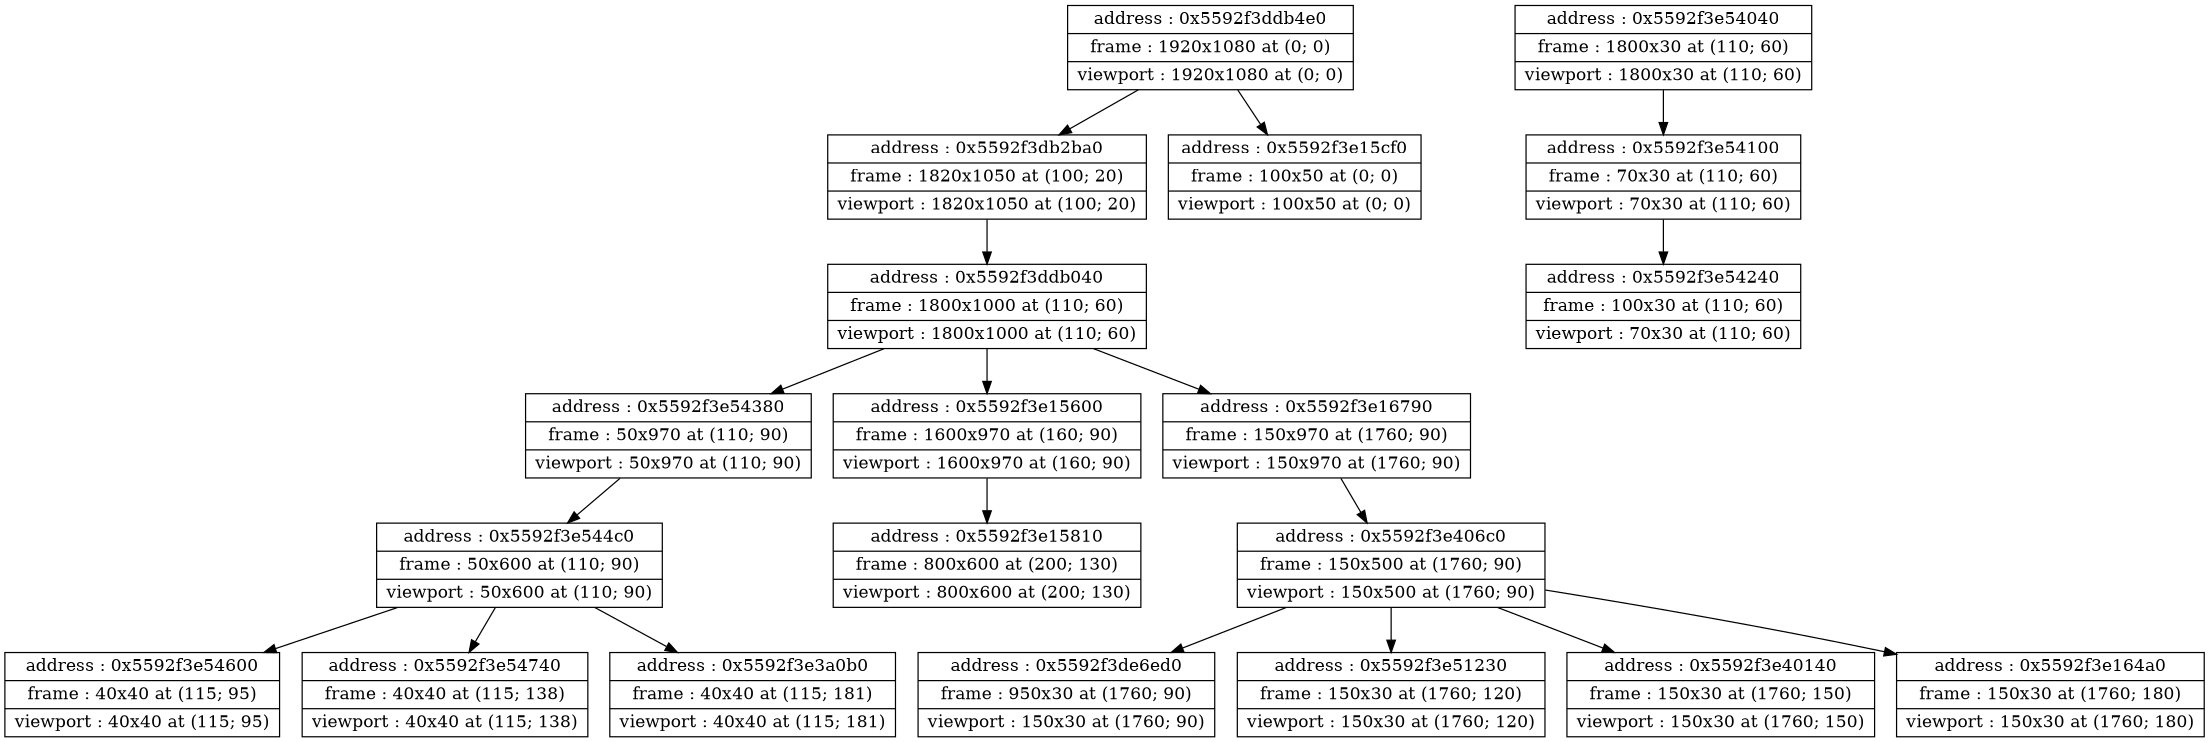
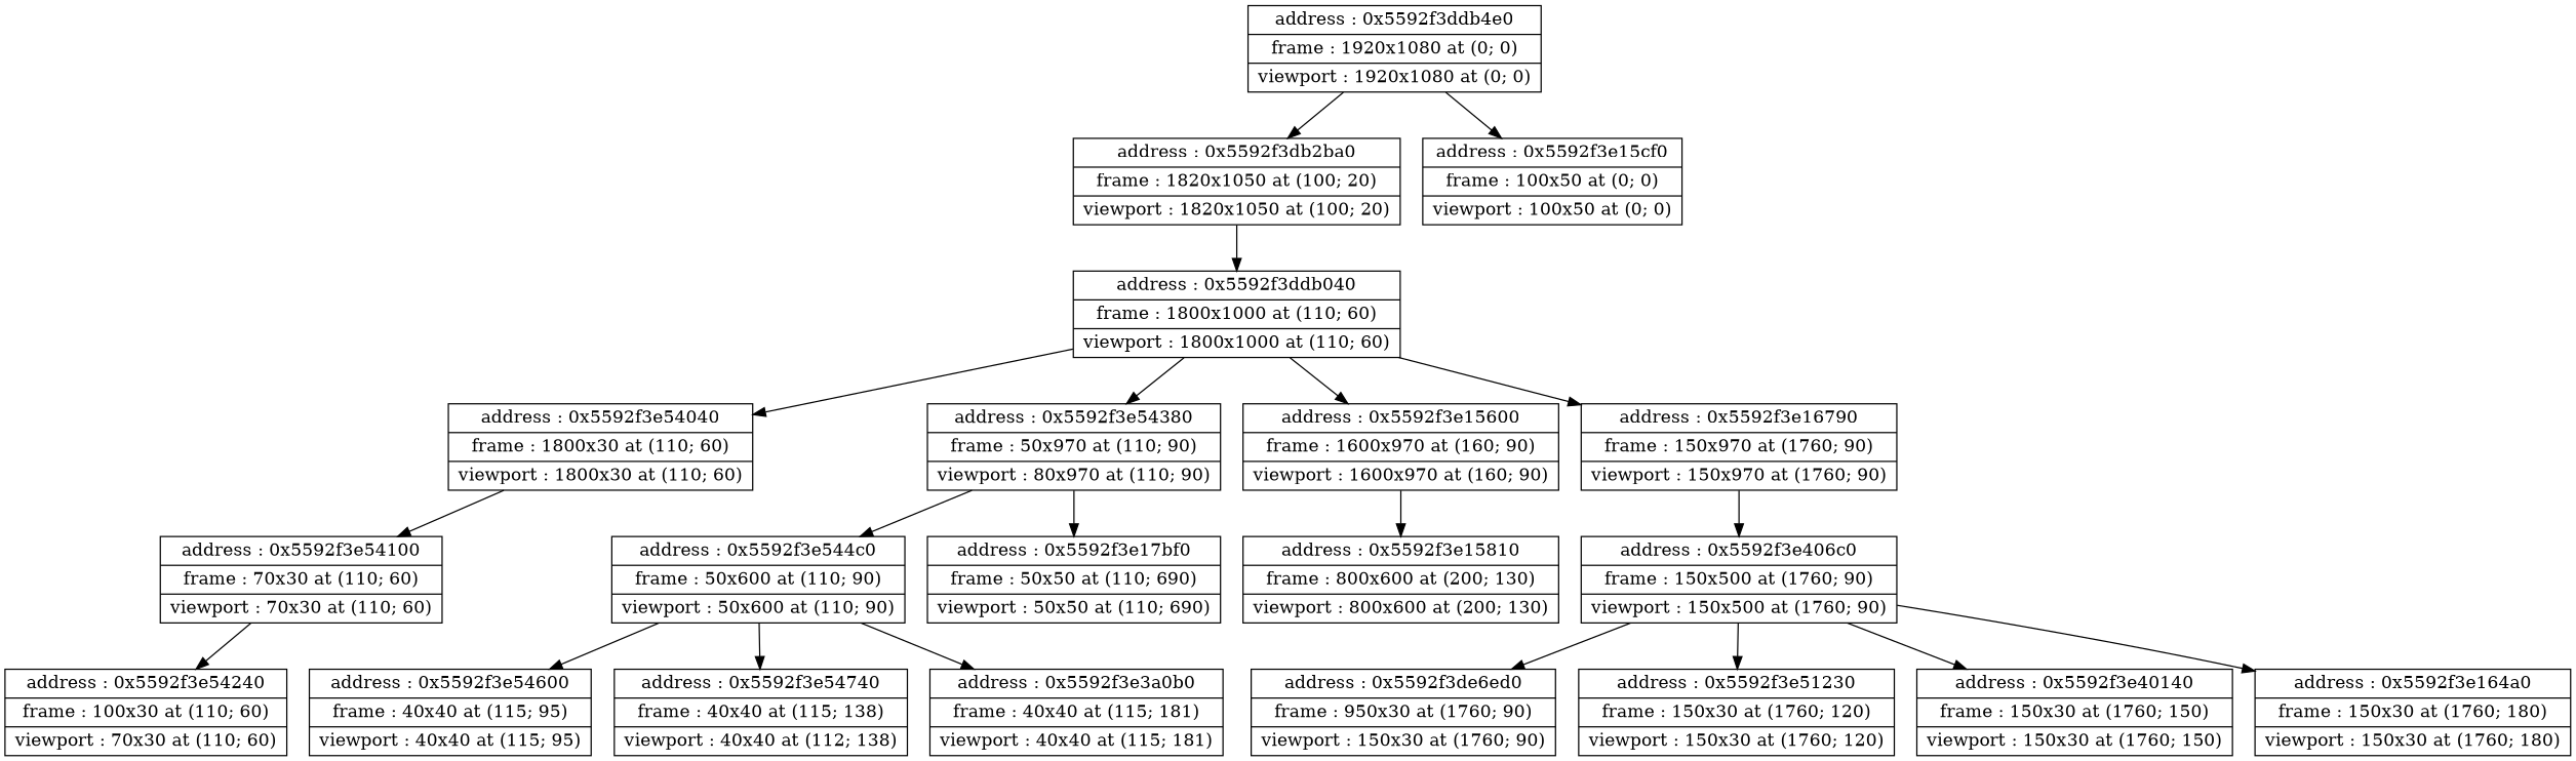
  digraph {
    node [shape=record]
    edge [color=black]
    n1 [label="{address : 0x5592f3ddb4e0 |frame : 1920x1080 at (0; 0) |viewport : 1920x1080 at (0; 0)}"]
    n2 [label="{address : 0x5592f3db2ba0 |frame : 1820x1050 at (100; 20) |viewport : 1820x1050 at (100; 20)}"]
    n3 [label="{address : 0x5592f3e15cf0 |frame : 100x50 at (0; 0) |viewport : 100x50 at (0; 0)}"]
    n4 [label="{address : 0x5592f3ddb040 |frame : 1800x1000 at (110; 60) |viewport : 1800x1000 at (110; 60)}"]
    n5 [label="{address : 0x5592f3e54040 |frame : 1800x30 at (110; 60) |viewport : 1800x30 at (110; 60)}"]
-   n6 [label="{address : 0x5592f3e54380 |frame : 50x970 at (110; 90) |viewport : 50x970 at (110; 90)}"]
+   n6 [label="{address : 0x5592f3e54380 |frame : 50x970 at (110; 90) |viewport : 80x970 at (110; 90)}"]
    n7 [label="{address : 0x5592f3e15600 |frame : 1600x970 at (160; 90) |viewport : 1600x970 at (160; 90)}"]
    n8 [label="{address : 0x5592f3e16790 |frame : 150x970 at (1760; 90) |viewport : 150x970 at (1760; 90)}"]
    n9 [label="{address : 0x5592f3e54100 |frame : 70x30 at (110; 60) |viewport : 70x30 at (110; 60)}"]
    n10 [label="{address : 0x5592f3e544c0 |frame : 50x600 at (110; 90) |viewport : 50x600 at (110; 90)}"]
+   n11 [label="{address : 0x5592f3e17bf0 |frame : 50x50 at (110; 690) |viewport : 50x50 at (110; 690)}"]
    n12 [label="{address : 0x5592f3e15810 |frame : 800x600 at (200; 130) |viewport : 800x600 at (200; 130)}"]
    n13 [label="{address : 0x5592f3e406c0 |frame : 150x500 at (1760; 90) |viewport : 150x500 at (1760; 90)}"]
    n14 [label="{address : 0x5592f3e54240 |frame : 100x30 at (110; 60) |viewport : 70x30 at (110; 60)}"]
    n15 [label="{address : 0x5592f3e54600 |frame : 40x40 at (115; 95) |viewport : 40x40 at (115; 95)}"]
-   n16 [label="{address : 0x5592f3e54740 |frame : 40x40 at (115; 138) |viewport : 40x40 at (115; 138)}"]
+   n16 [label="{address : 0x5592f3e54740 |frame : 40x40 at (115; 138) |viewport : 40x40 at (112; 138)}"]
    n17 [label="{address : 0x5592f3e3a0b0 |frame : 40x40 at (115; 181) |viewport : 40x40 at (115; 181)}"]
    n18 [label="{address : 0x5592f3de6ed0 |frame : 950x30 at (1760; 90) |viewport : 150x30 at (1760; 90)}"]
    n19 [label="{address : 0x5592f3e51230 |frame : 150x30 at (1760; 120) |viewport : 150x30 at (1760; 120)}"]
    n20 [label="{address : 0x5592f3e40140 |frame : 150x30 at (1760; 150) |viewport : 150x30 at (1760; 150)}"]
    n21 [label="{address : 0x5592f3e164a0 |frame : 150x30 at (1760; 180) |viewport : 150x30 at (1760; 180)}"]
    n1 -> n2
    n1 -> n3
    n2 -> n4
+   n4 -> n5
    n4 -> n6
    n4 -> n7
    n4 -> n8
    n5 -> n9
    n6 -> n10
+   n6 -> n11
    n7 -> n12
    n8 -> n13
    n9 -> n14
    n10 -> n15
    n10 -> n16
    n10 -> n17
    n13 -> n18
    n13 -> n19
    n13 -> n20
    n13 -> n21
  }
